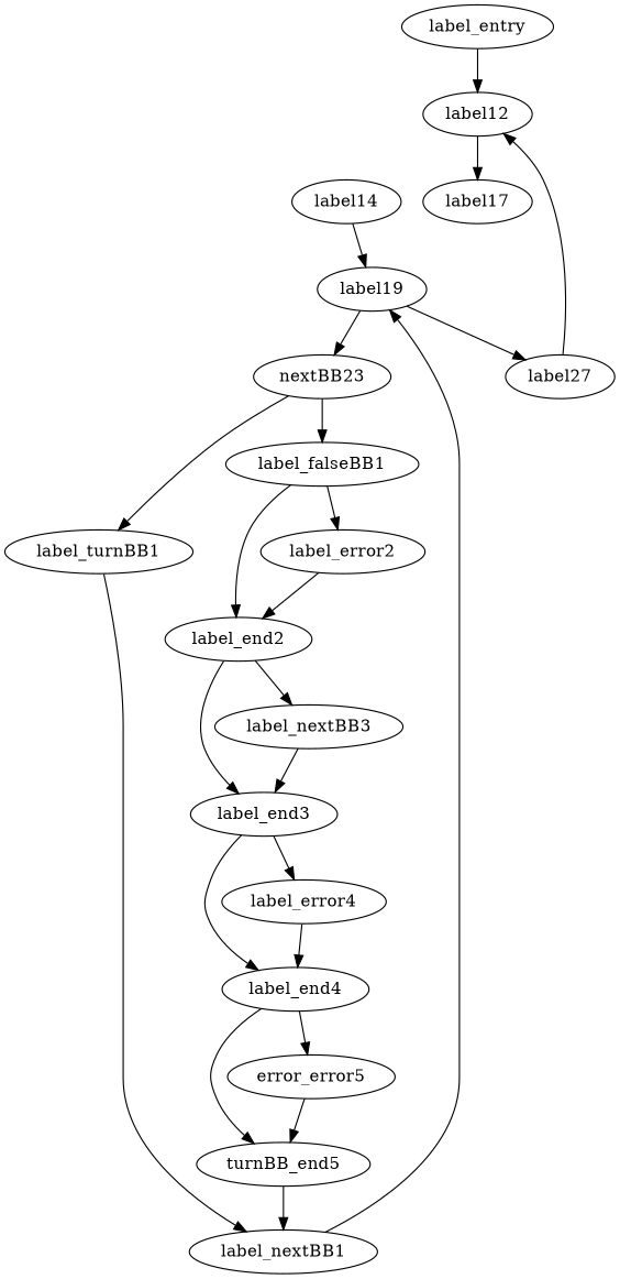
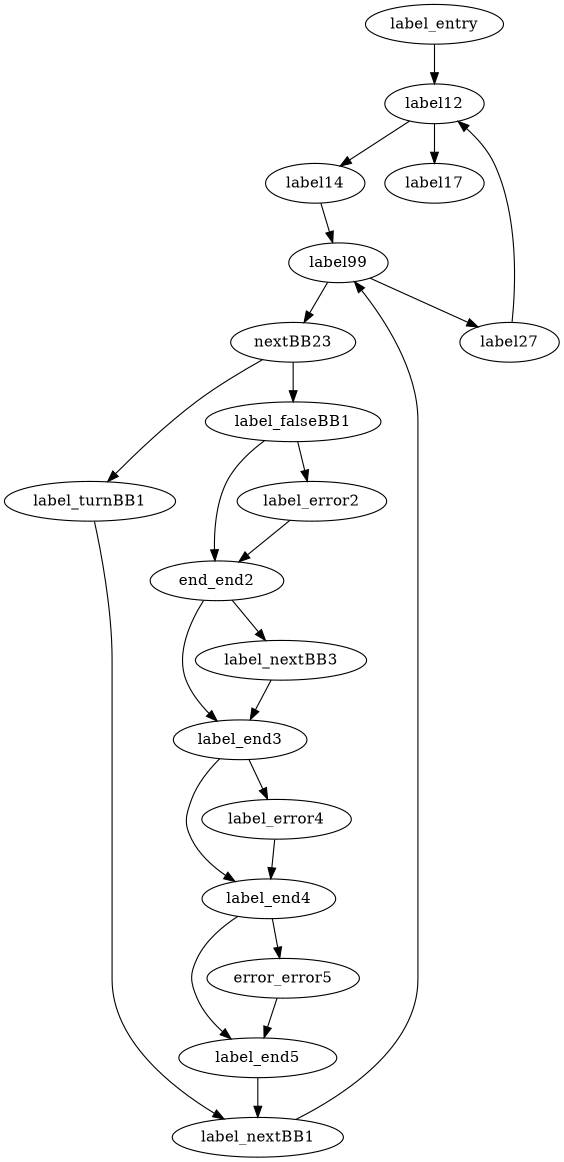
  digraph {
    label_entry
    label12
    n3 [label=label14]
    label17
-   label19
+   label19 [label=label99]
    n6 [label=nextBB23]
    label27
    label_turnBB1
    label_falseBB1
    label_nextBB1
-   label_end2
+   label_end2 [label=end_end2]
    label_error2
    label_end3
    n14 [label=label_nextBB3]
    label_end4
    label_error4
-   label_end5 [label=turnBB_end5]
+   label_end5
    n18 [label=error_error5]
    label_entry -> label12
+   label12 -> n3
    label12 -> label17
    n3 -> label19
    label19 -> n6
    label19 -> label27
    n6 -> label_turnBB1
    n6 -> label_falseBB1
    label27 -> label12
    label_turnBB1 -> label_nextBB1
    label_falseBB1 -> label_end2
    label_falseBB1 -> label_error2
    label_nextBB1 -> label19
    label_end2 -> label_end3
    label_end2 -> n14
    label_error2 -> label_end2
    label_end3 -> label_end4
    label_end3 -> label_error4
    n14 -> label_end3
    label_end4 -> label_end5
    label_end4 -> n18
    label_error4 -> label_end4
    label_end5 -> label_nextBB1
    n18 -> label_end5
  }
